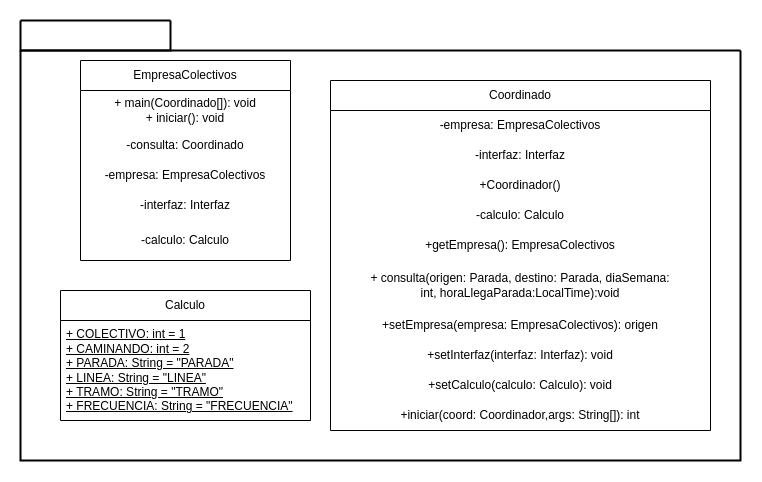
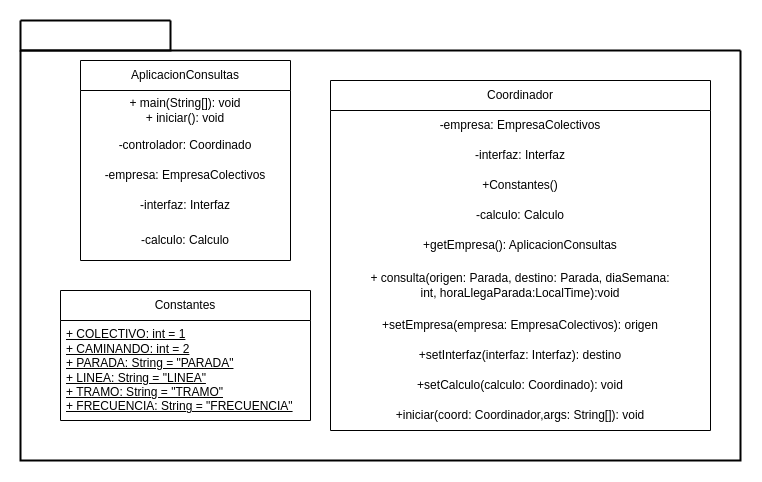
  <mxCell id="0" />
  <mxCell id="1" parent="0" />
  <mxCell id="2" value="" style="swimlane;startSize=0;align=center;strokeWidth=2;" parent="1" vertex="1"><mxGeometry x="20" y="50" width="720" height="410" as="geometry" /></mxCell>
- <mxCell id="3" value="EmpresaColectivos" style="swimlane;fontStyle=0;childLayout=stackLayout;horizontal=1;startSize=30;horizontalStack=0;resizeParent=1;resizeParentMax=0;resizeLast=0;collapsible=1;marginBottom=0;whiteSpace=wrap;html=1;" parent="2" vertex="1"><mxGeometry x="60" y="10" width="210" height="200" as="geometry" /></mxCell>
- <mxCell id="4" value="+ main(Coordinado[]): void&#10;+ iniciar(): void" style="text;whiteSpace=wrap;strokeColor=none;fillColor=none;align=center;verticalAlign=middle;rounded=0;" vertex="1" parent="3"><mxGeometry y="30" width="210" height="40" as="geometry" /></mxCell>
- <mxCell id="5" value="-consulta: Coordinado" style="text;whiteSpace=wrap;strokeColor=none;fillColor=none;align=center;verticalAlign=middle;rounded=0;" vertex="1" parent="3"><mxGeometry y="70" width="210" height="30" as="geometry" /></mxCell>
+ <mxCell id="3" value="AplicacionConsultas" style="swimlane;fontStyle=0;childLayout=stackLayout;horizontal=1;startSize=30;horizontalStack=0;resizeParent=1;resizeParentMax=0;resizeLast=0;collapsible=1;marginBottom=0;whiteSpace=wrap;html=1;" parent="2" vertex="1"><mxGeometry x="60" y="10" width="210" height="200" as="geometry" /></mxCell>
+ <mxCell id="4" value="+ main(String[]): void&#10;+ iniciar(): void" style="text;whiteSpace=wrap;strokeColor=none;fillColor=none;align=center;verticalAlign=middle;rounded=0;" vertex="1" parent="3"><mxGeometry y="30" width="210" height="40" as="geometry" /></mxCell>
+ <mxCell id="5" value="-controlador: Coordinado" style="text;whiteSpace=wrap;strokeColor=none;fillColor=none;align=center;verticalAlign=middle;rounded=0;" vertex="1" parent="3"><mxGeometry y="70" width="210" height="30" as="geometry" /></mxCell>
  <mxCell id="6" value="-empresa: EmpresaColectivos" style="text;whiteSpace=wrap;strokeColor=none;fillColor=none;align=center;verticalAlign=middle;rounded=0;" vertex="1" parent="3"><mxGeometry y="100" width="210" height="30" as="geometry" /></mxCell>
  <mxCell id="7" value="-interfaz: Interfaz" style="text;whiteSpace=wrap;strokeColor=none;fillColor=none;align=center;verticalAlign=middle;rounded=0;" vertex="1" parent="3"><mxGeometry y="130" width="210" height="30" as="geometry" /></mxCell>
  <mxCell id="8" value="-calculo: Calculo " style="text;whiteSpace=wrap;strokeColor=none;fillColor=none;align=center;verticalAlign=middle;rounded=0;" vertex="1" parent="3"><mxGeometry y="160" width="210" height="40" as="geometry" /></mxCell>
- <mxCell id="9" value="Calculo" style="swimlane;fontStyle=0;childLayout=stackLayout;horizontal=1;startSize=30;horizontalStack=0;resizeParent=1;resizeParentMax=0;resizeLast=0;collapsible=1;marginBottom=0;whiteSpace=wrap;html=1;" parent="2" vertex="1"><mxGeometry x="40" y="240" width="250" height="130" as="geometry" /></mxCell>
+ <mxCell id="9" value="Constantes" style="swimlane;fontStyle=0;childLayout=stackLayout;horizontal=1;startSize=30;horizontalStack=0;resizeParent=1;resizeParentMax=0;resizeLast=0;collapsible=1;marginBottom=0;whiteSpace=wrap;html=1;" parent="2" vertex="1"><mxGeometry x="40" y="240" width="250" height="130" as="geometry" /></mxCell>
  <mxCell id="10" value="&lt;div&gt;&lt;u&gt;+ COLECTIVO: int = 1&lt;/u&gt;&lt;/div&gt;&lt;div&gt;&lt;u&gt;+ CAMINANDO: int = 2&lt;/u&gt;&lt;/div&gt;&lt;div&gt;&lt;u&gt;+ PARADA: String = &quot;PARADA&quot;&lt;/u&gt;&lt;/div&gt;&lt;div&gt;&lt;u&gt;+ LINEA: String = &quot;LINEA&quot;&lt;/u&gt;&lt;/div&gt;&lt;div&gt;&lt;u&gt;+ TRAMO: String = &quot;TRAMO&quot;&lt;/u&gt;&lt;/div&gt;&lt;div&gt;&lt;u&gt;+ FRECUENCIA: String = &quot;FRECUENCIA&quot;&lt;/u&gt;&lt;/div&gt;" style="text;strokeColor=none;fillColor=none;align=left;verticalAlign=middle;spacingLeft=4;spacingRight=4;overflow=hidden;points=[[0,0.5],[1,0.5]];portConstraint=eastwest;rotatable=0;whiteSpace=wrap;html=1;" parent="9" vertex="1"><mxGeometry y="30" width="250" height="100" as="geometry" /></mxCell>
- <mxCell id="11" value="Coordinado" style="swimlane;fontStyle=0;childLayout=stackLayout;horizontal=1;startSize=30;horizontalStack=0;resizeParent=1;resizeParentMax=0;resizeLast=0;collapsible=1;marginBottom=0;whiteSpace=wrap;html=1;" parent="2" vertex="1"><mxGeometry x="310" y="30" width="380" height="350" as="geometry" /></mxCell>
+ <mxCell id="11" value="Coordinador" style="swimlane;fontStyle=0;childLayout=stackLayout;horizontal=1;startSize=30;horizontalStack=0;resizeParent=1;resizeParentMax=0;resizeLast=0;collapsible=1;marginBottom=0;whiteSpace=wrap;html=1;" parent="2" vertex="1"><mxGeometry x="310" y="30" width="380" height="350" as="geometry" /></mxCell>
  <mxCell id="12" value="-empresa: EmpresaColectivos " style="text;whiteSpace=wrap;strokeColor=none;fillColor=none;align=center;verticalAlign=middle;rounded=0;" vertex="1" parent="11"><mxGeometry y="30" width="380" height="30" as="geometry" /></mxCell>
  <mxCell id="13" value="-interfaz: Interfaz   " style="text;whiteSpace=wrap;strokeColor=none;fillColor=none;align=center;verticalAlign=middle;rounded=0;" vertex="1" parent="11"><mxGeometry y="60" width="380" height="30" as="geometry" /></mxCell>
- <mxCell id="14" value="+Coordinador()" style="text;whiteSpace=wrap;strokeColor=none;fillColor=none;align=center;verticalAlign=middle;rounded=0;" vertex="1" parent="11"><mxGeometry y="90" width="380" height="30" as="geometry" /></mxCell>
+ <mxCell id="14" value="+Constantes()" style="text;whiteSpace=wrap;strokeColor=none;fillColor=none;align=center;verticalAlign=middle;rounded=0;" vertex="1" parent="11"><mxGeometry y="90" width="380" height="30" as="geometry" /></mxCell>
  <mxCell id="15" value="-calculo: Calculo  " style="text;whiteSpace=wrap;strokeColor=none;fillColor=none;align=center;verticalAlign=middle;rounded=0;" vertex="1" parent="11"><mxGeometry y="120" width="380" height="30" as="geometry" /></mxCell>
- <mxCell id="16" value="+getEmpresa(): EmpresaColectivos" style="text;whiteSpace=wrap;strokeColor=none;fillColor=none;align=center;verticalAlign=middle;rounded=0;" vertex="1" parent="11"><mxGeometry y="150" width="380" height="30" as="geometry" /></mxCell>
+ <mxCell id="16" value="+getEmpresa(): AplicacionConsultas" style="text;whiteSpace=wrap;strokeColor=none;fillColor=none;align=center;verticalAlign=middle;rounded=0;" vertex="1" parent="11"><mxGeometry y="150" width="380" height="30" as="geometry" /></mxCell>
  <mxCell id="17" value="+ consulta(origen: Parada, destino: Parada, diaSemana: int, horaLlegaParada:LocalTime):void" style="text;whiteSpace=wrap;strokeColor=none;fillColor=none;align=center;verticalAlign=middle;rounded=0;" vertex="1" parent="11"><mxGeometry y="180" width="380" height="50" as="geometry" /></mxCell>
  <mxCell id="18" value="+setEmpresa(empresa: EmpresaColectivos): origen" style="text;whiteSpace=wrap;strokeColor=none;fillColor=none;align=center;verticalAlign=middle;rounded=0;" vertex="1" parent="11"><mxGeometry y="230" width="380" height="30" as="geometry" /></mxCell>
- <mxCell id="19" value="+setInterfaz(interfaz: Interfaz): void" style="text;whiteSpace=wrap;strokeColor=none;fillColor=none;align=center;verticalAlign=middle;rounded=0;" vertex="1" parent="11"><mxGeometry y="260" width="380" height="30" as="geometry" /></mxCell>
- <mxCell id="20" value="+setCalculo(calculo: Calculo): void" style="text;whiteSpace=wrap;strokeColor=none;fillColor=none;align=center;verticalAlign=middle;rounded=0;" vertex="1" parent="11"><mxGeometry y="290" width="380" height="30" as="geometry" /></mxCell>
- <mxCell id="21" value="+iniciar(coord: Coordinador,args: String[]): int" style="text;strokeColor=none;fillColor=none;align=center;verticalAlign=middle;rounded=0;fontColor=default;labelBackgroundColor=none;labelBorderColor=none;whiteSpace=wrap;" vertex="1" parent="11"><mxGeometry y="320" width="380" height="30" as="geometry" /></mxCell>
+ <mxCell id="19" value="+setInterfaz(interfaz: Interfaz): destino" style="text;whiteSpace=wrap;strokeColor=none;fillColor=none;align=center;verticalAlign=middle;rounded=0;" vertex="1" parent="11"><mxGeometry y="260" width="380" height="30" as="geometry" /></mxCell>
+ <mxCell id="20" value="+setCalculo(calculo: Coordinado): void" style="text;whiteSpace=wrap;strokeColor=none;fillColor=none;align=center;verticalAlign=middle;rounded=0;" vertex="1" parent="11"><mxGeometry y="290" width="380" height="30" as="geometry" /></mxCell>
+ <mxCell id="21" value="+iniciar(coord: Coordinador,args: String[]): void" style="text;strokeColor=none;fillColor=none;align=center;verticalAlign=middle;rounded=0;fontColor=default;labelBackgroundColor=none;labelBorderColor=none;whiteSpace=wrap;" vertex="1" parent="11"><mxGeometry y="320" width="380" height="30" as="geometry" /></mxCell>
  <mxCell id="22" value="" style="swimlane;startSize=0;strokeWidth=2;" parent="2" vertex="1"><mxGeometry y="-30" width="150" height="30" as="geometry" /></mxCell>
